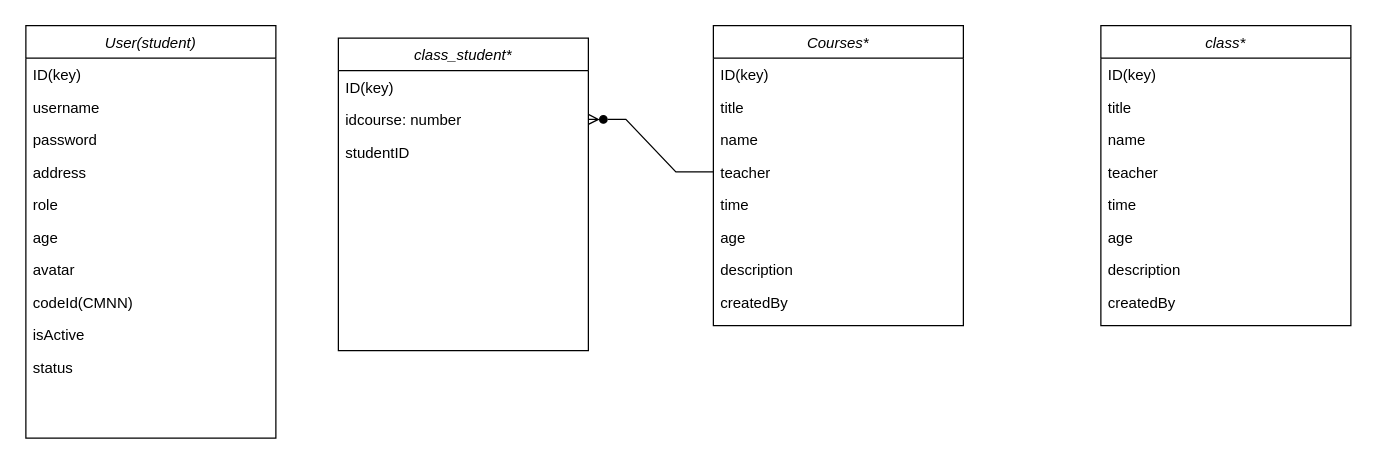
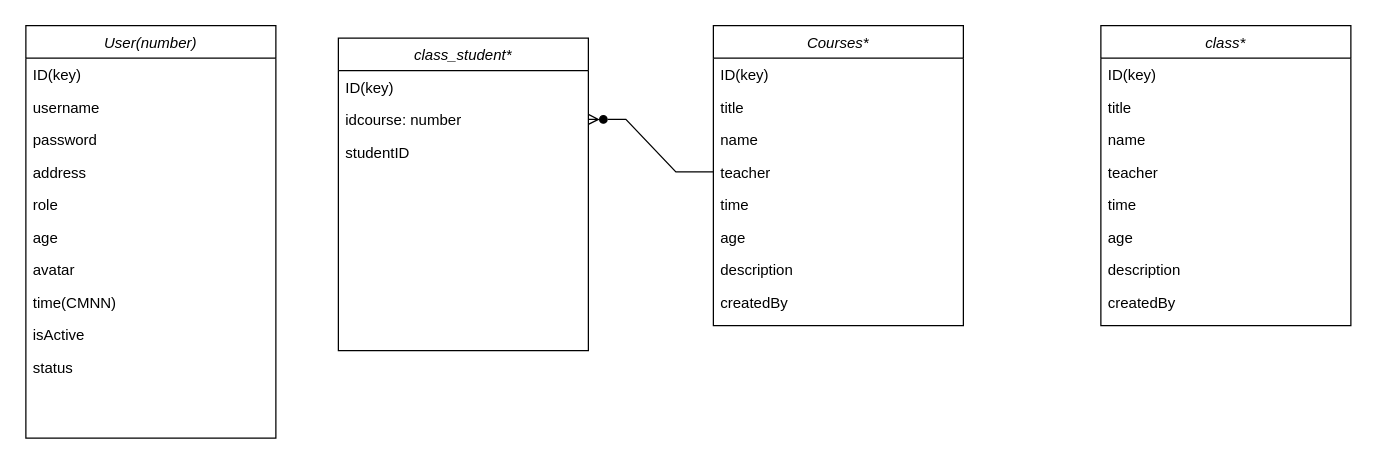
  <mxCell id="0" />
  <mxCell id="1" parent="0" />
- <mxCell id="2" value="User(student)" style="swimlane;fontStyle=2;align=center;verticalAlign=top;childLayout=stackLayout;horizontal=1;startSize=26;horizontalStack=0;resizeParent=1;resizeLast=0;collapsible=1;marginBottom=0;rounded=0;shadow=0;strokeWidth=1;" parent="1" vertex="1"><mxGeometry x="20" y="20" width="200" height="330" as="geometry"><mxRectangle x="230" y="140" width="160" height="26" as="alternateBounds" /></mxGeometry></mxCell>
+ <mxCell id="2" value="User(number)" style="swimlane;fontStyle=2;align=center;verticalAlign=top;childLayout=stackLayout;horizontal=1;startSize=26;horizontalStack=0;resizeParent=1;resizeLast=0;collapsible=1;marginBottom=0;rounded=0;shadow=0;strokeWidth=1;" parent="1" vertex="1"><mxGeometry x="20" y="20" width="200" height="330" as="geometry"><mxRectangle x="230" y="140" width="160" height="26" as="alternateBounds" /></mxGeometry></mxCell>
  <mxCell id="3" value="ID(key)" style="text;align=left;verticalAlign=top;spacingLeft=4;spacingRight=4;overflow=hidden;rotatable=0;points=[[0,0.5],[1,0.5]];portConstraint=eastwest;rounded=0;shadow=0;html=0;" parent="2" vertex="1"><mxGeometry y="26" width="200" height="26" as="geometry" /></mxCell>
  <mxCell id="4" value="username" style="text;align=left;verticalAlign=top;spacingLeft=4;spacingRight=4;overflow=hidden;rotatable=0;points=[[0,0.5],[1,0.5]];portConstraint=eastwest;rounded=0;shadow=0;html=0;" parent="2" vertex="1"><mxGeometry y="52" width="200" height="26" as="geometry" /></mxCell>
  <mxCell id="5" value="password" style="text;align=left;verticalAlign=top;spacingLeft=4;spacingRight=4;overflow=hidden;rotatable=0;points=[[0,0.5],[1,0.5]];portConstraint=eastwest;" parent="2" vertex="1"><mxGeometry y="78" width="200" height="26" as="geometry" /></mxCell>
  <mxCell id="6" value="address" style="text;align=left;verticalAlign=top;spacingLeft=4;spacingRight=4;overflow=hidden;rotatable=0;points=[[0,0.5],[1,0.5]];portConstraint=eastwest;" vertex="1" parent="2"><mxGeometry y="104" width="200" height="26" as="geometry" /></mxCell>
  <mxCell id="7" value="role" style="text;align=left;verticalAlign=top;spacingLeft=4;spacingRight=4;overflow=hidden;rotatable=0;points=[[0,0.5],[1,0.5]];portConstraint=eastwest;" vertex="1" parent="2"><mxGeometry y="130" width="200" height="26" as="geometry" /></mxCell>
  <mxCell id="8" value="age" style="text;align=left;verticalAlign=top;spacingLeft=4;spacingRight=4;overflow=hidden;rotatable=0;points=[[0,0.5],[1,0.5]];portConstraint=eastwest;" vertex="1" parent="2"><mxGeometry y="156" width="200" height="26" as="geometry" /></mxCell>
  <mxCell id="9" value="avatar" style="text;align=left;verticalAlign=top;spacingLeft=4;spacingRight=4;overflow=hidden;rotatable=0;points=[[0,0.5],[1,0.5]];portConstraint=eastwest;" vertex="1" parent="2"><mxGeometry y="182" width="200" height="26" as="geometry" /></mxCell>
- <mxCell id="10" value="codeId(CMNN)" style="text;align=left;verticalAlign=top;spacingLeft=4;spacingRight=4;overflow=hidden;rotatable=0;points=[[0,0.5],[1,0.5]];portConstraint=eastwest;" vertex="1" parent="2"><mxGeometry y="208" width="200" height="26" as="geometry" /></mxCell>
+ <mxCell id="10" value="time(CMNN)" style="text;align=left;verticalAlign=top;spacingLeft=4;spacingRight=4;overflow=hidden;rotatable=0;points=[[0,0.5],[1,0.5]];portConstraint=eastwest;" vertex="1" parent="2"><mxGeometry y="208" width="200" height="26" as="geometry" /></mxCell>
  <mxCell id="11" value="isActive" style="text;align=left;verticalAlign=top;spacingLeft=4;spacingRight=4;overflow=hidden;rotatable=0;points=[[0,0.5],[1,0.5]];portConstraint=eastwest;" vertex="1" parent="2"><mxGeometry y="234" width="200" height="26" as="geometry" /></mxCell>
  <mxCell id="12" value="status" style="text;align=left;verticalAlign=top;spacingLeft=4;spacingRight=4;overflow=hidden;rotatable=0;points=[[0,0.5],[1,0.5]];portConstraint=eastwest;" vertex="1" parent="2"><mxGeometry y="260" width="200" height="26" as="geometry" /></mxCell>
  <mxCell id="13" value="Courses*" style="swimlane;fontStyle=2;align=center;verticalAlign=top;childLayout=stackLayout;horizontal=1;startSize=26;horizontalStack=0;resizeParent=1;resizeLast=0;collapsible=1;marginBottom=0;rounded=0;shadow=0;strokeWidth=1;" vertex="1" parent="1"><mxGeometry x="570" y="20" width="200" height="240" as="geometry"><mxRectangle x="230" y="140" width="160" height="26" as="alternateBounds" /></mxGeometry></mxCell>
  <mxCell id="14" value="ID(key)" style="text;align=left;verticalAlign=top;spacingLeft=4;spacingRight=4;overflow=hidden;rotatable=0;points=[[0,0.5],[1,0.5]];portConstraint=eastwest;rounded=0;shadow=0;html=0;" vertex="1" parent="13"><mxGeometry y="26" width="200" height="26" as="geometry" /></mxCell>
  <mxCell id="15" value="title" style="text;align=left;verticalAlign=top;spacingLeft=4;spacingRight=4;overflow=hidden;rotatable=0;points=[[0,0.5],[1,0.5]];portConstraint=eastwest;rounded=0;shadow=0;html=0;" vertex="1" parent="13"><mxGeometry y="52" width="200" height="26" as="geometry" /></mxCell>
  <mxCell id="16" value="name" style="text;align=left;verticalAlign=top;spacingLeft=4;spacingRight=4;overflow=hidden;rotatable=0;points=[[0,0.5],[1,0.5]];portConstraint=eastwest;" vertex="1" parent="13"><mxGeometry y="78" width="200" height="26" as="geometry" /></mxCell>
  <mxCell id="17" value="teacher" style="text;align=left;verticalAlign=top;spacingLeft=4;spacingRight=4;overflow=hidden;rotatable=0;points=[[0,0.5],[1,0.5]];portConstraint=eastwest;" vertex="1" parent="13"><mxGeometry y="104" width="200" height="26" as="geometry" /></mxCell>
  <mxCell id="18" value="time" style="text;align=left;verticalAlign=top;spacingLeft=4;spacingRight=4;overflow=hidden;rotatable=0;points=[[0,0.5],[1,0.5]];portConstraint=eastwest;" vertex="1" parent="13"><mxGeometry y="130" width="200" height="26" as="geometry" /></mxCell>
  <mxCell id="19" value="age" style="text;align=left;verticalAlign=top;spacingLeft=4;spacingRight=4;overflow=hidden;rotatable=0;points=[[0,0.5],[1,0.5]];portConstraint=eastwest;" vertex="1" parent="13"><mxGeometry y="156" width="200" height="26" as="geometry" /></mxCell>
  <mxCell id="20" value="description" style="text;align=left;verticalAlign=top;spacingLeft=4;spacingRight=4;overflow=hidden;rotatable=0;points=[[0,0.5],[1,0.5]];portConstraint=eastwest;" vertex="1" parent="13"><mxGeometry y="182" width="200" height="26" as="geometry" /></mxCell>
  <mxCell id="21" value="createdBy" style="text;align=left;verticalAlign=top;spacingLeft=4;spacingRight=4;overflow=hidden;rotatable=0;points=[[0,0.5],[1,0.5]];portConstraint=eastwest;" vertex="1" parent="13"><mxGeometry y="208" width="200" height="26" as="geometry" /></mxCell>
  <mxCell id="22" value="class_student*" style="swimlane;fontStyle=2;align=center;verticalAlign=top;childLayout=stackLayout;horizontal=1;startSize=26;horizontalStack=0;resizeParent=1;resizeLast=0;collapsible=1;marginBottom=0;rounded=0;shadow=0;strokeWidth=1;" vertex="1" parent="1"><mxGeometry x="270" y="30" width="200" height="250" as="geometry"><mxRectangle x="230" y="140" width="160" height="26" as="alternateBounds" /></mxGeometry></mxCell>
  <mxCell id="23" value="ID(key)" style="text;align=left;verticalAlign=top;spacingLeft=4;spacingRight=4;overflow=hidden;rotatable=0;points=[[0,0.5],[1,0.5]];portConstraint=eastwest;rounded=0;shadow=0;html=0;" vertex="1" parent="22"><mxGeometry y="26" width="200" height="26" as="geometry" /></mxCell>
  <mxCell id="24" value="idcourse: number" style="text;align=left;verticalAlign=top;spacingLeft=4;spacingRight=4;overflow=hidden;rotatable=0;points=[[0,0.5],[1,0.5]];portConstraint=eastwest;rounded=0;shadow=0;html=0;" vertex="1" parent="22"><mxGeometry y="52" width="200" height="26" as="geometry" /></mxCell>
  <mxCell id="25" value="studentID" style="text;align=left;verticalAlign=top;spacingLeft=4;spacingRight=4;overflow=hidden;rotatable=0;points=[[0,0.5],[1,0.5]];portConstraint=eastwest;" vertex="1" parent="22"><mxGeometry y="78" width="200" height="172" as="geometry" /></mxCell>
  <mxCell id="26" value="" style="edgeStyle=entityRelationEdgeStyle;fontSize=12;html=1;endArrow=manyOptional;endFill=1;startArrow=none;rounded=0;startFill=0;exitX=0;exitY=0.5;exitDx=0;exitDy=0;entryX=1;entryY=0.5;entryDx=0;entryDy=0;" edge="1" parent="1" source="17" target="24"><mxGeometry width="60" height="60" relative="1" as="geometry"><mxPoint x="500" y="350" as="sourcePoint" /><mxPoint x="560" y="290" as="targetPoint" /></mxGeometry></mxCell>
  <mxCell id="27" value="class*" style="swimlane;fontStyle=2;align=center;verticalAlign=top;childLayout=stackLayout;horizontal=1;startSize=26;horizontalStack=0;resizeParent=1;resizeLast=0;collapsible=1;marginBottom=0;rounded=0;shadow=0;strokeWidth=1;" vertex="1" parent="1"><mxGeometry x="880" y="20" width="200" height="240" as="geometry"><mxRectangle x="230" y="140" width="160" height="26" as="alternateBounds" /></mxGeometry></mxCell>
  <mxCell id="28" value="ID(key)" style="text;align=left;verticalAlign=top;spacingLeft=4;spacingRight=4;overflow=hidden;rotatable=0;points=[[0,0.5],[1,0.5]];portConstraint=eastwest;rounded=0;shadow=0;html=0;" vertex="1" parent="27"><mxGeometry y="26" width="200" height="26" as="geometry" /></mxCell>
  <mxCell id="29" value="title" style="text;align=left;verticalAlign=top;spacingLeft=4;spacingRight=4;overflow=hidden;rotatable=0;points=[[0,0.5],[1,0.5]];portConstraint=eastwest;rounded=0;shadow=0;html=0;" vertex="1" parent="27"><mxGeometry y="52" width="200" height="26" as="geometry" /></mxCell>
  <mxCell id="30" value="name" style="text;align=left;verticalAlign=top;spacingLeft=4;spacingRight=4;overflow=hidden;rotatable=0;points=[[0,0.5],[1,0.5]];portConstraint=eastwest;" vertex="1" parent="27"><mxGeometry y="78" width="200" height="26" as="geometry" /></mxCell>
  <mxCell id="31" value="teacher" style="text;align=left;verticalAlign=top;spacingLeft=4;spacingRight=4;overflow=hidden;rotatable=0;points=[[0,0.5],[1,0.5]];portConstraint=eastwest;" vertex="1" parent="27"><mxGeometry y="104" width="200" height="26" as="geometry" /></mxCell>
  <mxCell id="32" value="time" style="text;align=left;verticalAlign=top;spacingLeft=4;spacingRight=4;overflow=hidden;rotatable=0;points=[[0,0.5],[1,0.5]];portConstraint=eastwest;" vertex="1" parent="27"><mxGeometry y="130" width="200" height="26" as="geometry" /></mxCell>
  <mxCell id="33" value="age" style="text;align=left;verticalAlign=top;spacingLeft=4;spacingRight=4;overflow=hidden;rotatable=0;points=[[0,0.5],[1,0.5]];portConstraint=eastwest;" vertex="1" parent="27"><mxGeometry y="156" width="200" height="26" as="geometry" /></mxCell>
  <mxCell id="34" value="description" style="text;align=left;verticalAlign=top;spacingLeft=4;spacingRight=4;overflow=hidden;rotatable=0;points=[[0,0.5],[1,0.5]];portConstraint=eastwest;" vertex="1" parent="27"><mxGeometry y="182" width="200" height="26" as="geometry" /></mxCell>
  <mxCell id="35" value="createdBy" style="text;align=left;verticalAlign=top;spacingLeft=4;spacingRight=4;overflow=hidden;rotatable=0;points=[[0,0.5],[1,0.5]];portConstraint=eastwest;" vertex="1" parent="27"><mxGeometry y="208" width="200" height="26" as="geometry" /></mxCell>
